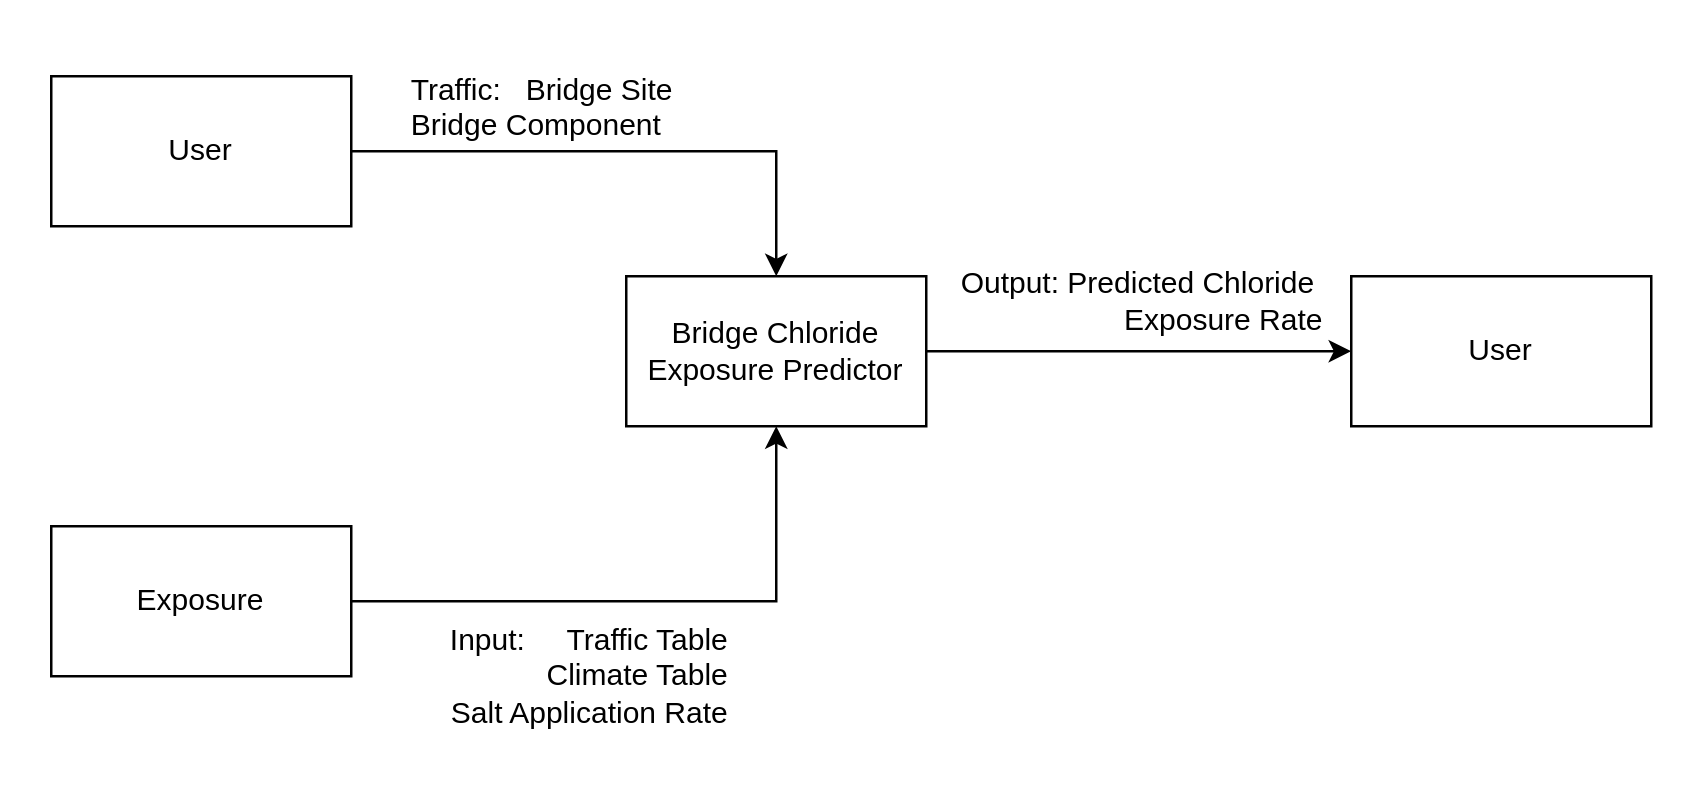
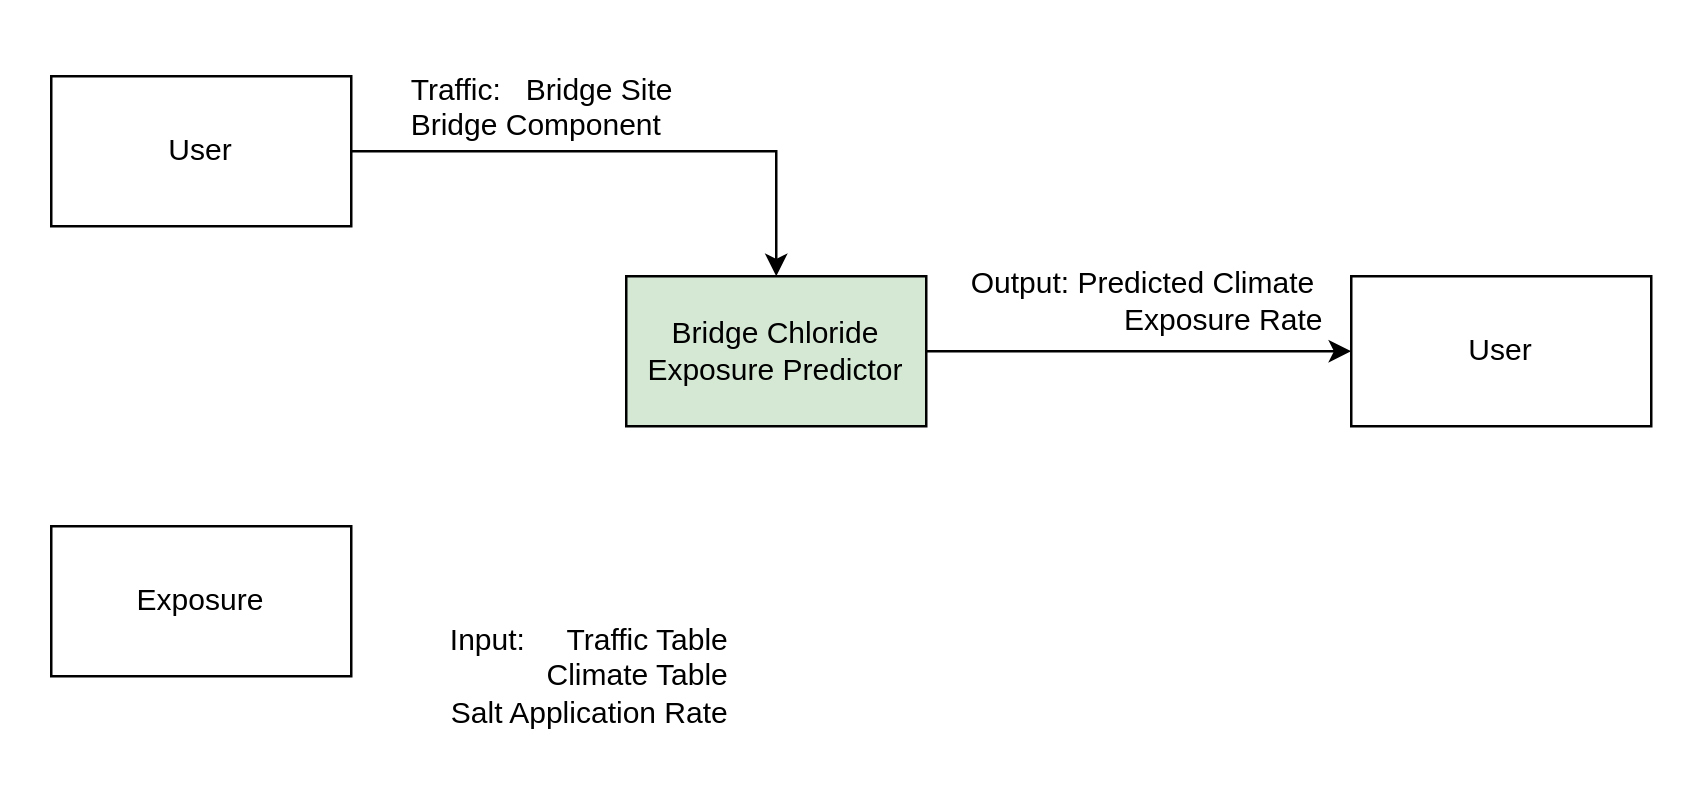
  <mxCell id="0" />
  <mxCell id="1" parent="0" />
  <mxCell id="2" style="edgeStyle=orthogonalEdgeStyle;rounded=0;orthogonalLoop=1;jettySize=auto;html=1;entryX=0.5;entryY=0;entryDx=0;entryDy=0;" edge="1" parent="1" source="3" target="7"><mxGeometry relative="1" as="geometry" /></mxCell>
  <mxCell id="3" value="User" style="rounded=0;whiteSpace=wrap;html=1;" vertex="1" parent="1"><mxGeometry x="20" y="30" width="120" height="60" as="geometry" /></mxCell>
- <mxCell id="4" style="edgeStyle=orthogonalEdgeStyle;rounded=0;orthogonalLoop=1;jettySize=auto;html=1;entryX=0.5;entryY=1;entryDx=0;entryDy=0;" edge="1" parent="1" source="5" target="7"><mxGeometry relative="1" as="geometry" /></mxCell>
  <mxCell id="5" value="Exposure" style="rounded=0;whiteSpace=wrap;html=1;" vertex="1" parent="1"><mxGeometry x="20" y="210" width="120" height="60" as="geometry" /></mxCell>
  <mxCell id="6" style="edgeStyle=orthogonalEdgeStyle;rounded=0;orthogonalLoop=1;jettySize=auto;html=1;entryX=0;entryY=0.5;entryDx=0;entryDy=0;" edge="1" parent="1" source="7" target="10"><mxGeometry relative="1" as="geometry" /></mxCell>
- <mxCell id="7" value="Bridge Chloride Exposure Predictor" style="rounded=0;whiteSpace=wrap;html=1;" vertex="1" parent="1"><mxGeometry x="250" y="110" width="120" height="60" as="geometry" /></mxCell>
+ <mxCell id="7" value="Bridge Chloride Exposure Predictor" style="rounded=0;whiteSpace=wrap;html=1;fillColor=#d5e8d4;" vertex="1" parent="1"><mxGeometry x="250" y="110" width="120" height="60" as="geometry" /></mxCell>
  <mxCell id="8" value="&lt;div style=&quot;text-align: left;&quot;&gt;&lt;span style=&quot;background-color: initial;&quot;&gt;Traffic:&amp;nbsp; &amp;nbsp;Bridge Site&lt;/span&gt;&lt;/div&gt;&lt;div&gt;&lt;div style=&quot;text-align: left;&quot;&gt;&lt;span style=&quot;background-color: initial;&quot;&gt;Bridge Component&lt;/span&gt;&lt;/div&gt;&lt;div&gt;&lt;br&gt;&lt;/div&gt;&lt;/div&gt;" style="text;html=1;align=right;verticalAlign=middle;resizable=0;points=[];autosize=1;strokeColor=none;fillColor=none;" vertex="1" parent="1"><mxGeometry x="150" y="20" width="120" height="60" as="geometry" /></mxCell>
  <mxCell id="9" value="&lt;div style=&quot;text-align: left;&quot;&gt;&lt;span style=&quot;background-color: initial;&quot;&gt;Input:&amp;nbsp; &amp;nbsp; &amp;nbsp;Traffic T&lt;/span&gt;&lt;span style=&quot;background-color: initial;&quot;&gt;able&lt;/span&gt;&lt;/div&gt;&lt;div style=&quot;text-align: right;&quot;&gt;&lt;span style=&quot;background-color: initial;&quot;&gt;Climate Table&lt;/span&gt;&lt;/div&gt;&lt;div style=&quot;text-align: right;&quot;&gt;&lt;span style=&quot;background-color: initial;&quot;&gt;Salt Application Rate&lt;/span&gt;&lt;/div&gt;" style="text;html=1;align=center;verticalAlign=middle;resizable=0;points=[];autosize=1;strokeColor=none;fillColor=none;" vertex="1" parent="1"><mxGeometry x="170" y="240" width="130" height="60" as="geometry" /></mxCell>
  <mxCell id="10" value="User" style="rounded=0;whiteSpace=wrap;html=1;" vertex="1" parent="1"><mxGeometry x="540" y="110" width="120" height="60" as="geometry" /></mxCell>
- <mxCell id="11" value="Output: Predicted Chloride&amp;nbsp;&lt;div&gt;Exposure Rate&lt;/div&gt;" style="text;html=1;align=right;verticalAlign=middle;resizable=0;points=[];autosize=1;strokeColor=none;fillColor=none;" vertex="1" parent="1"><mxGeometry x="360" y="100" width="170" height="40" as="geometry" /></mxCell>
+ <mxCell id="11" value="Output: Predicted Climate&amp;nbsp;&lt;div&gt;Exposure Rate&lt;/div&gt;" style="text;html=1;align=right;verticalAlign=middle;resizable=0;points=[];autosize=1;strokeColor=none;fillColor=none;" vertex="1" parent="1"><mxGeometry x="360" y="100" width="170" height="40" as="geometry" /></mxCell>
